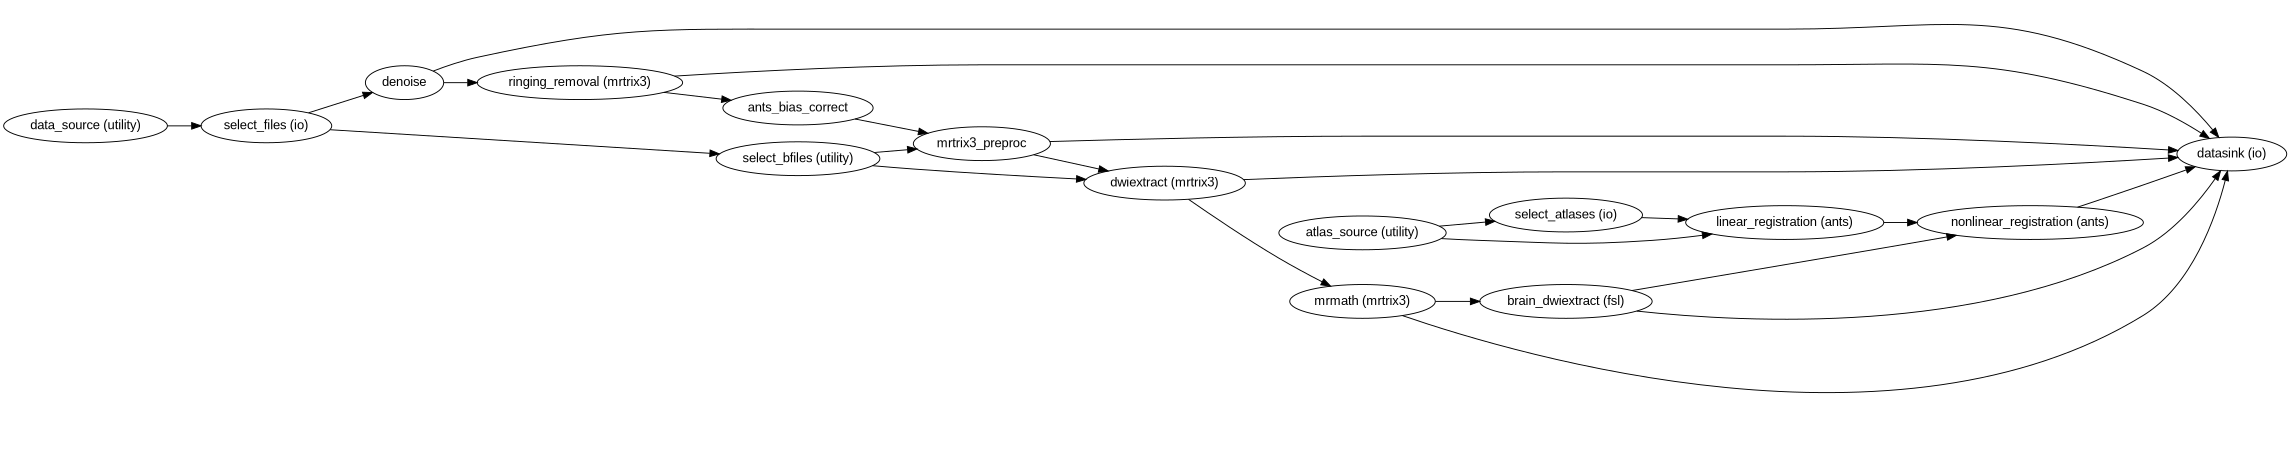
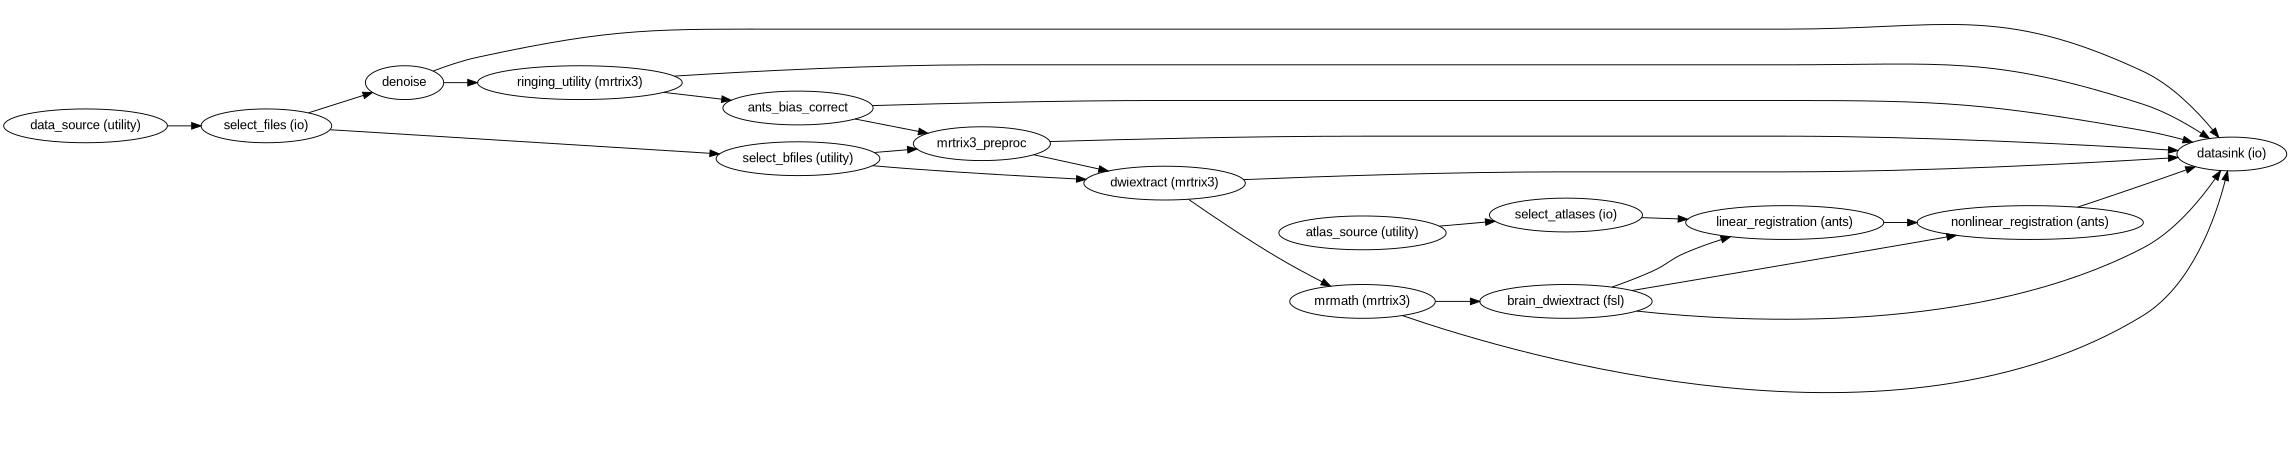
  strict digraph {
    fontname="Liberation Sans"
    rankdir=LR
    node [fontname="Liberation Sans"]
    edge [fontname="Liberation Sans"]
    "data_source (utility)"
    "select_files (io)"
    "select_bfiles (utility)"
    denoise
    mrtrix3_preproc
    "dwiextract (mrtrix3)"
    "datasink (io)"
-   "ringing_removal (mrtrix3)"
+   "ringing_removal (mrtrix3)" [label="ringing_utility (mrtrix3)"]
    "mrmath (mrtrix3)"
    ants_bias_correct
    n11 [label="brain_dwiextract (fsl)"]
    "linear_registration (ants)"
    "nonlinear_registration (ants)"
    "atlas_source (utility)"
    "select_atlases (io)"
    "data_source (utility)" -> "select_files (io)"
    "select_files (io)" -> "select_bfiles (utility)"
    "select_files (io)" -> denoise
    "select_bfiles (utility)" -> mrtrix3_preproc
    "select_bfiles (utility)" -> "dwiextract (mrtrix3)"
    denoise -> "datasink (io)"
    denoise -> "ringing_removal (mrtrix3)"
    mrtrix3_preproc -> "dwiextract (mrtrix3)"
    mrtrix3_preproc -> "datasink (io)"
    "dwiextract (mrtrix3)" -> "datasink (io)"
    "dwiextract (mrtrix3)" -> "mrmath (mrtrix3)"
    "ringing_removal (mrtrix3)" -> "datasink (io)"
    "ringing_removal (mrtrix3)" -> ants_bias_correct
    "mrmath (mrtrix3)" -> "datasink (io)"
    "mrmath (mrtrix3)" -> n11
    ants_bias_correct -> mrtrix3_preproc
+   ants_bias_correct -> "datasink (io)"
    n11 -> "datasink (io)"
-   "atlas_source (utility)" -> "linear_registration (ants)"
+   n11 -> "linear_registration (ants)"
    n11 -> "nonlinear_registration (ants)"
    "linear_registration (ants)" -> "nonlinear_registration (ants)"
    "nonlinear_registration (ants)" -> "datasink (io)"
    "atlas_source (utility)" -> "select_atlases (io)"
    "select_atlases (io)" -> "linear_registration (ants)"
  }
